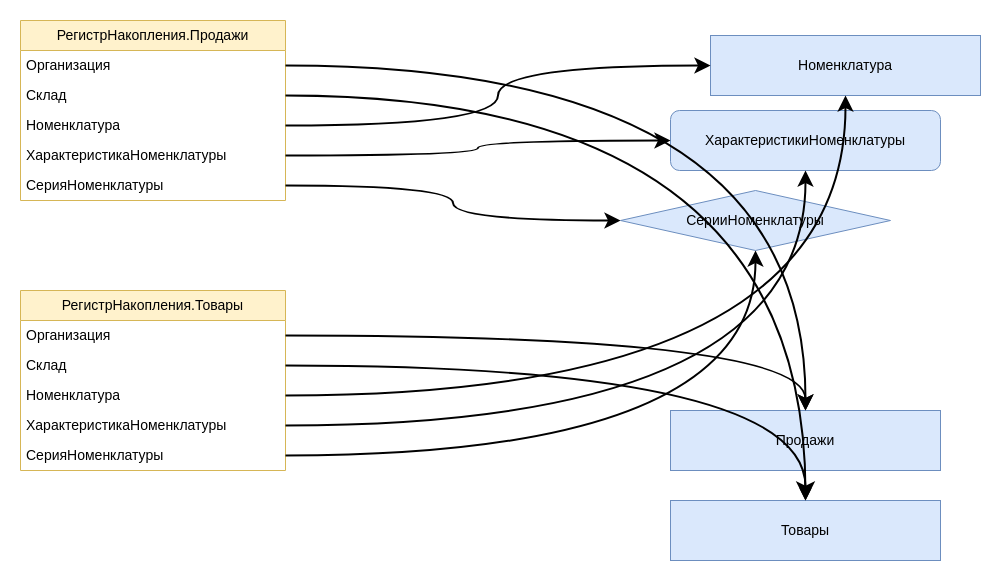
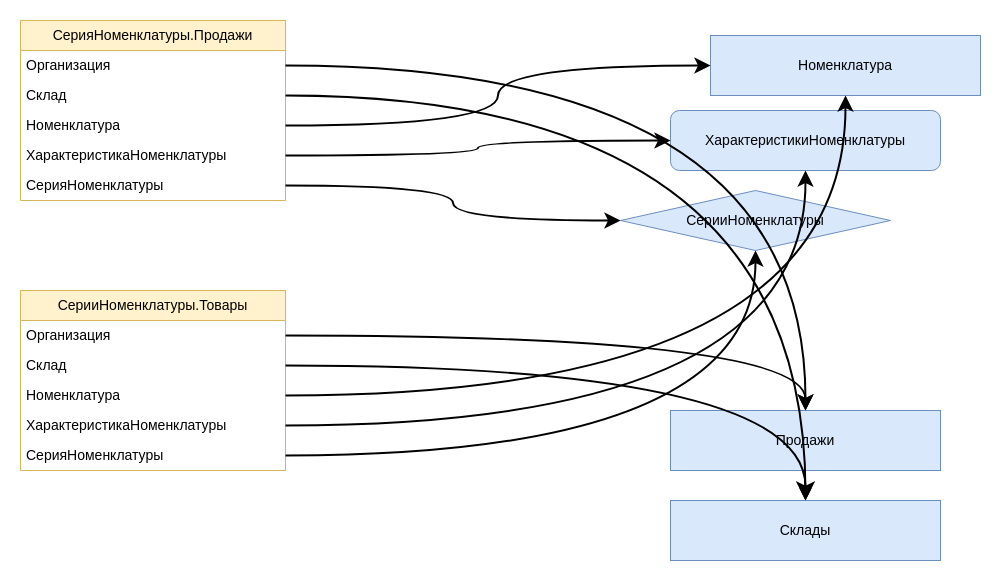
  <mxCell id="0" />
  <mxCell id="1" parent="0" />
- <mxCell id="2" value="РегистрНакопления.Продажи" style="swimlane;fontStyle=0;childLayout=stackLayout;horizontal=1;startSize=30;horizontalStack=0;resizeParent=1;resizeParentMax=0;resizeLast=0;collapsible=1;marginBottom=0;whiteSpace=wrap;html=1;fontSize=14;fillColor=#fff2cc;strokeColor=#d6b656;" vertex="1" parent="1"><mxGeometry x="20" y="20" width="265" height="180" as="geometry" /></mxCell>
+ <mxCell id="2" value="СерияНоменклатуры.Продажи" style="swimlane;fontStyle=0;childLayout=stackLayout;horizontal=1;startSize=30;horizontalStack=0;resizeParent=1;resizeParentMax=0;resizeLast=0;collapsible=1;marginBottom=0;whiteSpace=wrap;html=1;fontSize=14;fillColor=#fff2cc;strokeColor=#d6b656;" vertex="1" parent="1"><mxGeometry x="20" y="20" width="265" height="180" as="geometry" /></mxCell>
  <mxCell id="3" value="&lt;span style=&quot;font-size: 14px;&quot;&gt;Организация&lt;/span&gt;" style="text;strokeColor=none;fillColor=none;align=left;verticalAlign=middle;spacingLeft=4;spacingRight=4;overflow=hidden;points=[[0,0.5],[1,0.5]];portConstraint=eastwest;rotatable=0;whiteSpace=wrap;html=1;" vertex="1" parent="2"><mxGeometry y="30" width="265" height="30" as="geometry" /></mxCell>
  <mxCell id="4" value="&lt;span style=&quot;font-size: 14px;&quot;&gt;Склад&lt;/span&gt;" style="text;strokeColor=none;fillColor=none;align=left;verticalAlign=middle;spacingLeft=4;spacingRight=4;overflow=hidden;points=[[0,0.5],[1,0.5]];portConstraint=eastwest;rotatable=0;whiteSpace=wrap;html=1;" vertex="1" parent="2"><mxGeometry y="60" width="265" height="30" as="geometry" /></mxCell>
  <mxCell id="5" value="&lt;span style=&quot;font-size: 14px;&quot;&gt;Номенклатура&lt;/span&gt;" style="text;strokeColor=none;fillColor=none;align=left;verticalAlign=middle;spacingLeft=4;spacingRight=4;overflow=hidden;points=[[0,0.5],[1,0.5]];portConstraint=eastwest;rotatable=0;whiteSpace=wrap;html=1;" vertex="1" parent="2"><mxGeometry y="90" width="265" height="30" as="geometry" /></mxCell>
  <mxCell id="6" value="&lt;span style=&quot;font-size: 14px;&quot;&gt;ХарактеристикаНоменклатуры&lt;/span&gt;" style="text;strokeColor=none;fillColor=none;align=left;verticalAlign=middle;spacingLeft=4;spacingRight=4;overflow=hidden;points=[[0,0.5],[1,0.5]];portConstraint=eastwest;rotatable=0;whiteSpace=wrap;html=1;" vertex="1" parent="2"><mxGeometry y="120" width="265" height="30" as="geometry" /></mxCell>
  <mxCell id="7" value="&lt;span style=&quot;font-size: 14px;&quot;&gt;СерияНоменклатуры&lt;/span&gt;" style="text;strokeColor=none;fillColor=none;align=left;verticalAlign=middle;spacingLeft=4;spacingRight=4;overflow=hidden;points=[[0,0.5],[1,0.5]];portConstraint=eastwest;rotatable=0;whiteSpace=wrap;html=1;" vertex="1" parent="2"><mxGeometry y="150" width="265" height="30" as="geometry" /></mxCell>
  <mxCell id="8" value="&lt;span style=&quot;font-size: 14px; text-align: left;&quot;&gt;Номенклатура&lt;/span&gt;" style="rounded=0;whiteSpace=wrap;html=1;fillColor=#dae8fc;strokeColor=#6c8ebf;" vertex="1" parent="1"><mxGeometry x="710" y="35" width="270" height="60" as="geometry" /></mxCell>
  <mxCell id="9" value="&lt;span style=&quot;font-size: 14px; text-align: left;&quot;&gt;ХарактеристикиНоменклатуры&lt;/span&gt;" style="whiteSpace=wrap;html=1;fillColor=#dae8fc;strokeColor=#6c8ebf;rounded=1;" vertex="1" parent="1"><mxGeometry x="670" y="110" width="270" height="60" as="geometry" /></mxCell>
  <mxCell id="10" value="&lt;span style=&quot;font-size: 14px; text-align: left;&quot;&gt;СерииНоменклатуры&lt;/span&gt;" style="rhombus;whiteSpace=wrap;html=1;fillColor=#dae8fc;strokeColor=#6c8ebf;" vertex="1" parent="1"><mxGeometry x="620" y="190" width="270" height="60" as="geometry" /></mxCell>
  <mxCell id="11" style="edgeStyle=orthogonalEdgeStyle;rounded=0;orthogonalLoop=1;jettySize=auto;html=1;entryX=0;entryY=0.5;entryDx=0;entryDy=0;curved=1;strokeWidth=2;targetPerimeterSpacing=0;sourcePerimeterSpacing=0;startSize=6;endSize=10;shadow=0;flowAnimation=0;" edge="1" parent="1" source="5" target="8"><mxGeometry relative="1" as="geometry" /></mxCell>
  <mxCell id="12" style="edgeStyle=orthogonalEdgeStyle;rounded=0;orthogonalLoop=1;jettySize=auto;html=1;entryX=0;entryY=0.5;entryDx=0;entryDy=0;curved=1;strokeWidth=2;targetPerimeterSpacing=0;sourcePerimeterSpacing=0;startSize=6;endSize=10;shadow=0;flowAnimation=0;" edge="1" parent="1" source="6" target="9"><mxGeometry relative="1" as="geometry" /></mxCell>
  <mxCell id="13" style="edgeStyle=orthogonalEdgeStyle;rounded=0;orthogonalLoop=1;jettySize=auto;html=1;entryX=0;entryY=0.5;entryDx=0;entryDy=0;curved=1;strokeWidth=2;targetPerimeterSpacing=0;sourcePerimeterSpacing=0;startSize=6;endSize=10;shadow=0;flowAnimation=0;" edge="1" parent="1" source="7" target="10"><mxGeometry relative="1" as="geometry" /></mxCell>
- <mxCell id="14" value="РегистрНакопления.Товары" style="swimlane;fontStyle=0;childLayout=stackLayout;horizontal=1;startSize=30;horizontalStack=0;resizeParent=1;resizeParentMax=0;resizeLast=0;collapsible=1;marginBottom=0;whiteSpace=wrap;html=1;fontSize=14;fillColor=#fff2cc;strokeColor=#d6b656;rounded=0;shadow=0;" vertex="1" parent="1"><mxGeometry x="20" y="290" width="265" height="180" as="geometry"><mxRectangle x="40" y="260" width="220" height="30" as="alternateBounds" /></mxGeometry></mxCell>
+ <mxCell id="14" value="СерииНоменклатуры.Товары" style="swimlane;fontStyle=0;childLayout=stackLayout;horizontal=1;startSize=30;horizontalStack=0;resizeParent=1;resizeParentMax=0;resizeLast=0;collapsible=1;marginBottom=0;whiteSpace=wrap;html=1;fontSize=14;fillColor=#fff2cc;strokeColor=#d6b656;rounded=0;shadow=0;" vertex="1" parent="1"><mxGeometry x="20" y="290" width="265" height="180" as="geometry"><mxRectangle x="40" y="260" width="220" height="30" as="alternateBounds" /></mxGeometry></mxCell>
  <mxCell id="15" value="&lt;span style=&quot;font-size: 14px;&quot;&gt;Организация&lt;/span&gt;" style="text;strokeColor=none;fillColor=none;align=left;verticalAlign=middle;spacingLeft=4;spacingRight=4;overflow=hidden;points=[[0,0.5],[1,0.5]];portConstraint=eastwest;rotatable=0;whiteSpace=wrap;html=1;" vertex="1" parent="14"><mxGeometry y="30" width="265" height="30" as="geometry" /></mxCell>
  <mxCell id="16" value="&lt;span style=&quot;font-size: 14px;&quot;&gt;Склад&lt;/span&gt;" style="text;strokeColor=none;fillColor=none;align=left;verticalAlign=middle;spacingLeft=4;spacingRight=4;overflow=hidden;points=[[0,0.5],[1,0.5]];portConstraint=eastwest;rotatable=0;whiteSpace=wrap;html=1;" vertex="1" parent="14"><mxGeometry y="60" width="265" height="30" as="geometry" /></mxCell>
  <mxCell id="17" value="&lt;span style=&quot;font-size: 14px;&quot;&gt;Номенклатура&lt;/span&gt;" style="text;strokeColor=none;fillColor=none;align=left;verticalAlign=middle;spacingLeft=4;spacingRight=4;overflow=hidden;points=[[0,0.5],[1,0.5]];portConstraint=eastwest;rotatable=0;whiteSpace=wrap;html=1;" vertex="1" parent="14"><mxGeometry y="90" width="265" height="30" as="geometry" /></mxCell>
  <mxCell id="18" value="&lt;span style=&quot;font-size: 14px;&quot;&gt;ХарактеристикаНоменклатуры&lt;/span&gt;" style="text;strokeColor=none;fillColor=none;align=left;verticalAlign=middle;spacingLeft=4;spacingRight=4;overflow=hidden;points=[[0,0.5],[1,0.5]];portConstraint=eastwest;rotatable=0;whiteSpace=wrap;html=1;" vertex="1" parent="14"><mxGeometry y="120" width="265" height="30" as="geometry" /></mxCell>
  <mxCell id="19" value="&lt;span style=&quot;font-size: 14px;&quot;&gt;СерияНоменклатуры&lt;/span&gt;" style="text;strokeColor=none;fillColor=none;align=left;verticalAlign=middle;spacingLeft=4;spacingRight=4;overflow=hidden;points=[[0,0.5],[1,0.5]];portConstraint=eastwest;rotatable=0;whiteSpace=wrap;html=1;" vertex="1" parent="14"><mxGeometry y="150" width="265" height="30" as="geometry" /></mxCell>
  <mxCell id="20" style="edgeStyle=orthogonalEdgeStyle;rounded=0;orthogonalLoop=1;jettySize=auto;html=1;curved=1;strokeWidth=2;targetPerimeterSpacing=0;sourcePerimeterSpacing=0;startSize=6;endSize=10;shadow=0;flowAnimation=0;" edge="1" parent="1" source="18" target="9"><mxGeometry relative="1" as="geometry" /></mxCell>
  <mxCell id="21" style="edgeStyle=orthogonalEdgeStyle;rounded=0;orthogonalLoop=1;jettySize=auto;html=1;curved=1;strokeWidth=2;targetPerimeterSpacing=0;sourcePerimeterSpacing=0;startSize=6;endSize=10;shadow=0;flowAnimation=0;" edge="1" parent="1" source="19" target="10"><mxGeometry relative="1" as="geometry" /></mxCell>
  <mxCell id="22" style="edgeStyle=orthogonalEdgeStyle;rounded=0;orthogonalLoop=1;jettySize=auto;html=1;curved=1;strokeWidth=2;targetPerimeterSpacing=0;sourcePerimeterSpacing=0;startSize=6;endSize=10;shadow=0;flowAnimation=0;" edge="1" parent="1" source="17" target="8"><mxGeometry relative="1" as="geometry" /></mxCell>
  <mxCell id="23" value="Продажи" style="rounded=0;whiteSpace=wrap;html=1;fontSize=14;fillColor=#dae8fc;strokeColor=#6c8ebf;" vertex="1" parent="1"><mxGeometry x="670" y="410" width="270" height="60" as="geometry" /></mxCell>
  <mxCell id="24" style="edgeStyle=orthogonalEdgeStyle;rounded=0;orthogonalLoop=1;jettySize=auto;html=1;curved=1;strokeWidth=2;targetPerimeterSpacing=0;sourcePerimeterSpacing=0;startSize=6;endSize=10;shadow=0;flowAnimation=0;" edge="1" parent="1" source="15" target="23"><mxGeometry relative="1" as="geometry" /></mxCell>
  <mxCell id="25" style="edgeStyle=orthogonalEdgeStyle;rounded=0;orthogonalLoop=1;jettySize=auto;html=1;curved=1;strokeWidth=2;targetPerimeterSpacing=0;sourcePerimeterSpacing=0;startSize=6;endSize=10;shadow=0;flowAnimation=0;" edge="1" parent="1" source="3" target="23"><mxGeometry relative="1" as="geometry" /></mxCell>
- <mxCell id="26" value="Товары" style="rounded=0;whiteSpace=wrap;html=1;fontSize=14;fillColor=#dae8fc;strokeColor=#6c8ebf;" vertex="1" parent="1"><mxGeometry x="670" y="500" width="270" height="60" as="geometry" /></mxCell>
+ <mxCell id="26" value="Склады" style="rounded=0;whiteSpace=wrap;html=1;fontSize=14;fillColor=#dae8fc;strokeColor=#6c8ebf;" vertex="1" parent="1"><mxGeometry x="670" y="500" width="270" height="60" as="geometry" /></mxCell>
  <mxCell id="27" style="edgeStyle=orthogonalEdgeStyle;rounded=0;orthogonalLoop=1;jettySize=auto;html=1;curved=1;strokeWidth=2;endSize=13;" edge="1" parent="1" source="16" target="26"><mxGeometry relative="1" as="geometry" /></mxCell>
  <mxCell id="28" style="edgeStyle=orthogonalEdgeStyle;rounded=0;orthogonalLoop=1;jettySize=auto;html=1;curved=1;strokeWidth=2;" edge="1" parent="1" source="4" target="26"><mxGeometry relative="1" as="geometry" /></mxCell>
